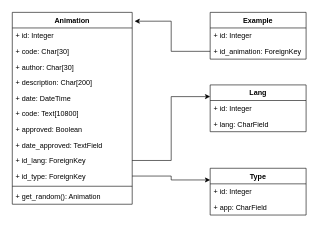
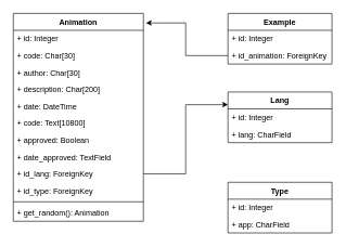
  <mxCell id="0" />
  <mxCell id="1" parent="0" />
  <mxCell id="2" value="Animation" style="swimlane;fontStyle=1;align=center;verticalAlign=top;childLayout=stackLayout;horizontal=1;startSize=26;horizontalStack=0;resizeParent=1;resizeParentMax=0;resizeLast=0;collapsible=1;marginBottom=0;" parent="1" vertex="1"><mxGeometry x="20" y="20" width="200" height="320" as="geometry" /></mxCell>
  <mxCell id="3" value="+ id: Integer" style="text;strokeColor=none;fillColor=none;align=left;verticalAlign=top;spacingLeft=4;spacingRight=4;overflow=hidden;rotatable=0;points=[[0,0.5],[1,0.5]];portConstraint=eastwest;" vertex="1" parent="2"><mxGeometry y="26" width="200" height="26" as="geometry" /></mxCell>
  <mxCell id="4" value="+ code: Char[30]" style="text;strokeColor=none;fillColor=none;align=left;verticalAlign=top;spacingLeft=4;spacingRight=4;overflow=hidden;rotatable=0;points=[[0,0.5],[1,0.5]];portConstraint=eastwest;" parent="2" vertex="1"><mxGeometry y="52" width="200" height="26" as="geometry" /></mxCell>
  <mxCell id="5" value="+ author: Char[30]" style="text;strokeColor=none;fillColor=none;align=left;verticalAlign=top;spacingLeft=4;spacingRight=4;overflow=hidden;rotatable=0;points=[[0,0.5],[1,0.5]];portConstraint=eastwest;" parent="2" vertex="1"><mxGeometry y="78" width="200" height="26" as="geometry" /></mxCell>
  <mxCell id="6" value="+ description: Char[200]" style="text;strokeColor=none;fillColor=none;align=left;verticalAlign=top;spacingLeft=4;spacingRight=4;overflow=hidden;rotatable=0;points=[[0,0.5],[1,0.5]];portConstraint=eastwest;" parent="2" vertex="1"><mxGeometry y="104" width="200" height="26" as="geometry" /></mxCell>
  <mxCell id="7" value="+ date: DateTime" style="text;strokeColor=none;fillColor=none;align=left;verticalAlign=top;spacingLeft=4;spacingRight=4;overflow=hidden;rotatable=0;points=[[0,0.5],[1,0.5]];portConstraint=eastwest;" parent="2" vertex="1"><mxGeometry y="130" width="200" height="26" as="geometry" /></mxCell>
  <mxCell id="8" value="+ code: Text[10800]" style="text;strokeColor=none;fillColor=none;align=left;verticalAlign=top;spacingLeft=4;spacingRight=4;overflow=hidden;rotatable=0;points=[[0,0.5],[1,0.5]];portConstraint=eastwest;" parent="2" vertex="1"><mxGeometry y="156" width="200" height="26" as="geometry" /></mxCell>
  <mxCell id="9" value="+ approved: Boolean" style="text;strokeColor=none;fillColor=none;align=left;verticalAlign=top;spacingLeft=4;spacingRight=4;overflow=hidden;rotatable=0;points=[[0,0.5],[1,0.5]];portConstraint=eastwest;" parent="2" vertex="1"><mxGeometry y="182" width="200" height="26" as="geometry" /></mxCell>
  <mxCell id="10" value="+ date_approved: TextField" style="text;strokeColor=none;fillColor=none;align=left;verticalAlign=top;spacingLeft=4;spacingRight=4;overflow=hidden;rotatable=0;points=[[0,0.5],[1,0.5]];portConstraint=eastwest;" parent="2" vertex="1"><mxGeometry y="208" width="200" height="26" as="geometry" /></mxCell>
  <mxCell id="11" value="+ id_lang: ForeignKey" style="text;strokeColor=none;fillColor=none;align=left;verticalAlign=top;spacingLeft=4;spacingRight=4;overflow=hidden;rotatable=0;points=[[0,0.5],[1,0.5]];portConstraint=eastwest;" parent="2" vertex="1"><mxGeometry y="234" width="200" height="26" as="geometry" /></mxCell>
  <mxCell id="12" value="+ id_type: ForeignKey" style="text;strokeColor=none;fillColor=none;align=left;verticalAlign=top;spacingLeft=4;spacingRight=4;overflow=hidden;rotatable=0;points=[[0,0.5],[1,0.5]];portConstraint=eastwest;" parent="2" vertex="1"><mxGeometry y="260" width="200" height="26" as="geometry" /></mxCell>
  <mxCell id="13" value="" style="line;strokeWidth=1;fillColor=none;align=left;verticalAlign=middle;spacingTop=-1;spacingLeft=3;spacingRight=3;rotatable=0;labelPosition=right;points=[];portConstraint=eastwest;" parent="2" vertex="1"><mxGeometry y="286" width="200" height="8" as="geometry" /></mxCell>
  <mxCell id="14" value="+ get_random(): Animation" style="text;strokeColor=none;fillColor=none;align=left;verticalAlign=top;spacingLeft=4;spacingRight=4;overflow=hidden;rotatable=0;points=[[0,0.5],[1,0.5]];portConstraint=eastwest;" parent="2" vertex="1"><mxGeometry y="294" width="200" height="26" as="geometry" /></mxCell>
  <mxCell id="15" value="Type" style="swimlane;fontStyle=1;align=center;verticalAlign=top;childLayout=stackLayout;horizontal=1;startSize=26;horizontalStack=0;resizeParent=1;resizeParentMax=0;resizeLast=0;collapsible=1;marginBottom=0;" parent="1" vertex="1"><mxGeometry x="350" y="280" width="160" height="78" as="geometry" /></mxCell>
  <mxCell id="16" value="+ id: Integer" style="text;strokeColor=none;fillColor=none;align=left;verticalAlign=top;spacingLeft=4;spacingRight=4;overflow=hidden;rotatable=0;points=[[0,0.5],[1,0.5]];portConstraint=eastwest;" vertex="1" parent="15"><mxGeometry y="26" width="160" height="26" as="geometry" /></mxCell>
  <mxCell id="17" value="+ app: CharField" style="text;strokeColor=none;fillColor=none;align=left;verticalAlign=top;spacingLeft=4;spacingRight=4;overflow=hidden;rotatable=0;points=[[0,0.5],[1,0.5]];portConstraint=eastwest;" parent="15" vertex="1"><mxGeometry y="52" width="160" height="26" as="geometry" /></mxCell>
  <mxCell id="18" value="Lang" style="swimlane;fontStyle=1;align=center;verticalAlign=top;childLayout=stackLayout;horizontal=1;startSize=26;horizontalStack=0;resizeParent=1;resizeParentMax=0;resizeLast=0;collapsible=1;marginBottom=0;" parent="1" vertex="1"><mxGeometry x="350" y="141" width="160" height="78" as="geometry" /></mxCell>
  <mxCell id="19" value="+ id: Integer" style="text;strokeColor=none;fillColor=none;align=left;verticalAlign=top;spacingLeft=4;spacingRight=4;overflow=hidden;rotatable=0;points=[[0,0.5],[1,0.5]];portConstraint=eastwest;" vertex="1" parent="18"><mxGeometry y="26" width="160" height="26" as="geometry" /></mxCell>
  <mxCell id="20" value="+ lang: CharField" style="text;strokeColor=none;fillColor=none;align=left;verticalAlign=top;spacingLeft=4;spacingRight=4;overflow=hidden;rotatable=0;points=[[0,0.5],[1,0.5]];portConstraint=eastwest;" parent="18" vertex="1"><mxGeometry y="52" width="160" height="26" as="geometry" /></mxCell>
  <mxCell id="21" style="edgeStyle=orthogonalEdgeStyle;rounded=0;orthogonalLoop=1;jettySize=auto;html=1;entryX=0;entryY=0.25;entryDx=0;entryDy=0;" parent="1" source="11" target="18" edge="1"><mxGeometry relative="1" as="geometry" /></mxCell>
- <mxCell id="22" style="edgeStyle=orthogonalEdgeStyle;rounded=0;orthogonalLoop=1;jettySize=auto;html=1;entryX=0;entryY=0.25;entryDx=0;entryDy=0;" parent="1" source="12" target="15" edge="1"><mxGeometry relative="1" as="geometry" /></mxCell>
  <mxCell id="23" value="Example" style="swimlane;fontStyle=1;align=center;verticalAlign=top;childLayout=stackLayout;horizontal=1;startSize=26;horizontalStack=0;resizeParent=1;resizeParentMax=0;resizeLast=0;collapsible=1;marginBottom=0;" parent="1" vertex="1"><mxGeometry x="350" y="20" width="160" height="78" as="geometry" /></mxCell>
  <mxCell id="24" value="+ id: Integer" style="text;strokeColor=none;fillColor=none;align=left;verticalAlign=top;spacingLeft=4;spacingRight=4;overflow=hidden;rotatable=0;points=[[0,0.5],[1,0.5]];portConstraint=eastwest;" vertex="1" parent="23"><mxGeometry y="26" width="160" height="26" as="geometry" /></mxCell>
  <mxCell id="25" value="+ id_animation: ForeignKey" style="text;strokeColor=none;fillColor=none;align=left;verticalAlign=top;spacingLeft=4;spacingRight=4;overflow=hidden;rotatable=0;points=[[0,0.5],[1,0.5]];portConstraint=eastwest;" parent="23" vertex="1"><mxGeometry y="52" width="160" height="26" as="geometry" /></mxCell>
  <mxCell id="26" style="edgeStyle=orthogonalEdgeStyle;rounded=0;orthogonalLoop=1;jettySize=auto;html=1;entryX=1.02;entryY=0.046;entryDx=0;entryDy=0;entryPerimeter=0;" parent="1" source="25" target="2" edge="1"><mxGeometry relative="1" as="geometry" /></mxCell>
